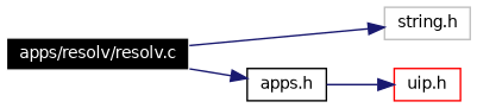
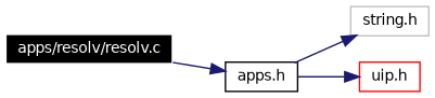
  digraph {
    rankdir=LR
    node [fillcolor=white fontname=Helvetica fontsize=10 shape=record style=filled]
    edge [color=midnightblue fontname=Helvetica fontsize=10 labelfontname=Helvetica labelfontsize=10 style=solid]
    n1 [color=white fillcolor=black fontcolor=white height=0.2 label="apps/resolv/resolv.c" width=0.4]
    n2 [color=black height=0.2 label="apps.h" width=0.4]
    n3 [color=grey75 height=0.2 label="string.h" width=0.4]
    n4 [color=red height=0.2 label="uip.h" width=0.4]
    n1 -> n2
-   n1 -> n3
+   n2 -> n3
    n2 -> n4
  }
